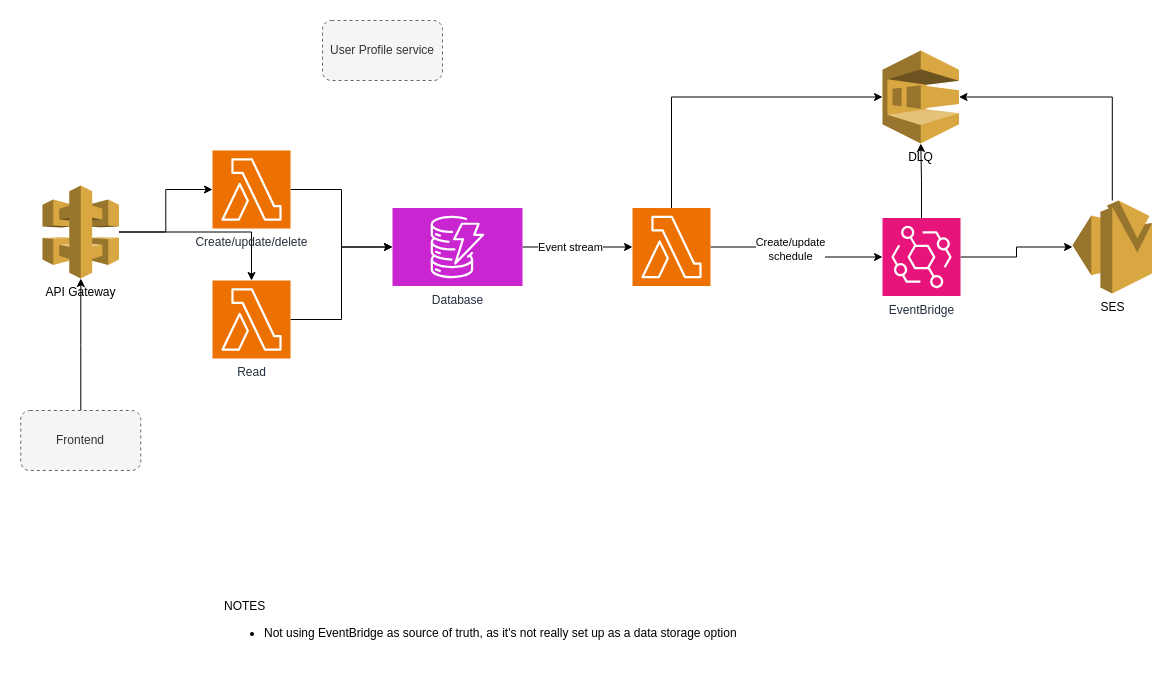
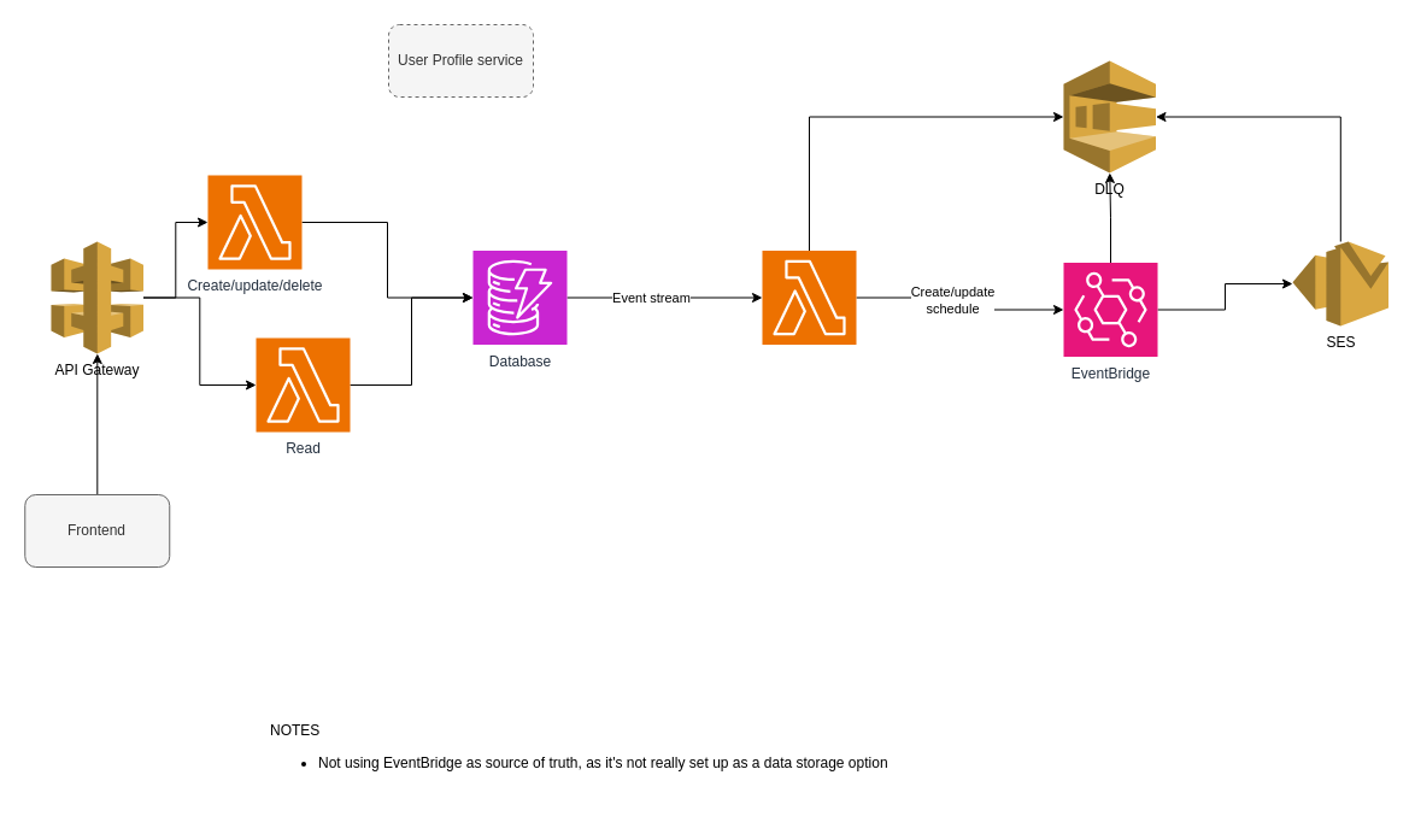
  <mxCell id="0" />
  <mxCell id="1" parent="0" />
- <mxCell id="2" value="SES" style="outlineConnect=0;dashed=0;verticalLabelPosition=bottom;verticalAlign=top;align=center;html=1;shape=mxgraph.aws3.ses;fillColor=#D9A741;gradientColor=none;" vertex="1" parent="1"><mxGeometry x="1072" y="200" width="79.5" height="93" as="geometry" /></mxCell>
+ <mxCell id="2" value="SES" style="outlineConnect=0;dashed=0;verticalLabelPosition=bottom;verticalAlign=top;align=center;html=1;shape=mxgraph.aws3.ses;fillColor=#D9A741;gradientColor=none;" vertex="1" parent="1"><mxGeometry x="1072" y="200" width="79.5" height="70" as="geometry" /></mxCell>
  <mxCell id="3" value="" style="edgeStyle=orthogonalEdgeStyle;rounded=0;orthogonalLoop=1;jettySize=auto;html=1;" edge="1" parent="1" source="5" target="2"><mxGeometry relative="1" as="geometry" /></mxCell>
  <mxCell id="4" value="" style="edgeStyle=orthogonalEdgeStyle;rounded=0;orthogonalLoop=1;jettySize=auto;html=1;" edge="1" parent="1" source="5" target="23"><mxGeometry relative="1" as="geometry" /></mxCell>
  <mxCell id="5" value="EventBridge" style="sketch=0;points=[[0,0,0],[0.25,0,0],[0.5,0,0],[0.75,0,0],[1,0,0],[0,1,0],[0.25,1,0],[0.5,1,0],[0.75,1,0],[1,1,0],[0,0.25,0],[0,0.5,0],[0,0.75,0],[1,0.25,0],[1,0.5,0],[1,0.75,0]];outlineConnect=0;fontColor=#232F3E;fillColor=#E7157B;strokeColor=#ffffff;dashed=0;verticalLabelPosition=bottom;verticalAlign=top;align=center;html=1;fontSize=12;fontStyle=0;aspect=fixed;shape=mxgraph.aws4.resourceIcon;resIcon=mxgraph.aws4.eventbridge;" vertex="1" parent="1"><mxGeometry x="882" y="217.5" width="78" height="78" as="geometry" /></mxCell>
  <mxCell id="6" value="User Profile service" style="rounded=1;whiteSpace=wrap;html=1;fillColor=#f5f5f5;fontColor=#333333;strokeColor=#666666;dashed=1;" vertex="1" parent="1"><mxGeometry x="322" y="20" width="120" height="60" as="geometry" /></mxCell>
  <mxCell id="7" value="&lt;span style=&quot;background-color: initial;&quot;&gt;NOTES&lt;br&gt;&lt;ul&gt;&lt;li&gt;&lt;span style=&quot;background-color: initial;&quot;&gt;Not using EventBridge as source of truth,&amp;nbsp;&lt;/span&gt;as it's not really set up as a data storage option&lt;/li&gt;&lt;/ul&gt;&lt;/span&gt;" style="text;html=1;align=left;verticalAlign=middle;resizable=0;points=[];autosize=1;strokeColor=none;fillColor=none;" vertex="1" parent="1"><mxGeometry x="222" y="590" width="540" height="70" as="geometry" /></mxCell>
  <mxCell id="8" value="" style="edgeStyle=orthogonalEdgeStyle;rounded=0;orthogonalLoop=1;jettySize=auto;html=1;" edge="1" parent="1" source="10" target="13"><mxGeometry relative="1" as="geometry" /></mxCell>
  <mxCell id="9" value="Event stream" style="edgeLabel;html=1;align=center;verticalAlign=middle;resizable=0;points=[];" vertex="1" connectable="0" parent="8"><mxGeometry x="-0.146" relative="1" as="geometry"><mxPoint as="offset" /></mxGeometry></mxCell>
- <mxCell id="10" value="Database" style="sketch=0;points=[[0,0,0],[0.25,0,0],[0.5,0,0],[0.75,0,0],[1,0,0],[0,1,0],[0.25,1,0],[0.5,1,0],[0.75,1,0],[1,1,0],[0,0.25,0],[0,0.5,0],[0,0.75,0],[1,0.25,0],[1,0.5,0],[1,0.75,0]];outlineConnect=0;fontColor=#232F3E;fillColor=#C925D1;strokeColor=#ffffff;dashed=0;verticalLabelPosition=bottom;verticalAlign=top;align=center;html=1;fontSize=12;fontStyle=0;aspect=fixed;shape=mxgraph.aws4.resourceIcon;resIcon=mxgraph.aws4.dynamodb;" vertex="1" parent="1"><mxGeometry x="392" y="207.5" width="130" height="78" as="geometry" /></mxCell>
+ <mxCell id="10" value="Database" style="sketch=0;points=[[0,0,0],[0.25,0,0],[0.5,0,0],[0.75,0,0],[1,0,0],[0,1,0],[0.25,1,0],[0.5,1,0],[0.75,1,0],[1,1,0],[0,0.25,0],[0,0.5,0],[0,0.75,0],[1,0.25,0],[1,0.5,0],[1,0.75,0]];outlineConnect=0;fontColor=#232F3E;fillColor=#C925D1;strokeColor=#ffffff;dashed=0;verticalLabelPosition=bottom;verticalAlign=top;align=center;html=1;fontSize=12;fontStyle=0;aspect=fixed;shape=mxgraph.aws4.resourceIcon;resIcon=mxgraph.aws4.dynamodb;" vertex="1" parent="1"><mxGeometry x="392" y="207.5" width="78" height="78" as="geometry" /></mxCell>
  <mxCell id="11" value="" style="edgeStyle=orthogonalEdgeStyle;rounded=0;orthogonalLoop=1;jettySize=auto;html=1;" edge="1" parent="1" source="13" target="5"><mxGeometry relative="1" as="geometry" /></mxCell>
  <mxCell id="12" value="Create/update&lt;br&gt;schedule" style="edgeLabel;html=1;align=center;verticalAlign=middle;resizable=0;points=[];" vertex="1" connectable="0" parent="11"><mxGeometry x="-0.13" y="-2" relative="1" as="geometry"><mxPoint as="offset" /></mxGeometry></mxCell>
  <mxCell id="13" value="" style="sketch=0;points=[[0,0,0],[0.25,0,0],[0.5,0,0],[0.75,0,0],[1,0,0],[0,1,0],[0.25,1,0],[0.5,1,0],[0.75,1,0],[1,1,0],[0,0.25,0],[0,0.5,0],[0,0.75,0],[1,0.25,0],[1,0.5,0],[1,0.75,0]];outlineConnect=0;fontColor=#232F3E;fillColor=#ED7100;strokeColor=#ffffff;dashed=0;verticalLabelPosition=bottom;verticalAlign=top;align=center;html=1;fontSize=12;fontStyle=0;aspect=fixed;shape=mxgraph.aws4.resourceIcon;resIcon=mxgraph.aws4.lambda;" vertex="1" parent="1"><mxGeometry x="632" y="207.5" width="78" height="78" as="geometry" /></mxCell>
  <mxCell id="14" value="" style="edgeStyle=orthogonalEdgeStyle;rounded=0;orthogonalLoop=1;jettySize=auto;html=1;" edge="1" parent="1" source="15" target="21"><mxGeometry relative="1" as="geometry" /></mxCell>
- <mxCell id="15" value="API Gateway" style="outlineConnect=0;dashed=0;verticalLabelPosition=bottom;verticalAlign=top;align=center;html=1;shape=mxgraph.aws3.api_gateway;fillColor=#D9A741;gradientColor=none;" vertex="1" parent="1"><mxGeometry x="42" y="185" width="76.5" height="93" as="geometry" /></mxCell>
+ <mxCell id="15" value="API Gateway" style="outlineConnect=0;dashed=0;verticalLabelPosition=bottom;verticalAlign=top;align=center;html=1;shape=mxgraph.aws3.api_gateway;fillColor=#D9A741;gradientColor=none;" vertex="1" parent="1"><mxGeometry x="42" y="200" width="76.5" height="93" as="geometry" /></mxCell>
  <mxCell id="16" value="" style="edgeStyle=orthogonalEdgeStyle;rounded=0;orthogonalLoop=1;jettySize=auto;html=1;" edge="1" parent="1" source="17" target="10"><mxGeometry relative="1" as="geometry" /></mxCell>
- <mxCell id="17" value="Create/update/delete" style="sketch=0;points=[[0,0,0],[0.25,0,0],[0.5,0,0],[0.75,0,0],[1,0,0],[0,1,0],[0.25,1,0],[0.5,1,0],[0.75,1,0],[1,1,0],[0,0.25,0],[0,0.5,0],[0,0.75,0],[1,0.25,0],[1,0.5,0],[1,0.75,0]];outlineConnect=0;fontColor=#232F3E;fillColor=#ED7100;strokeColor=#ffffff;dashed=0;verticalLabelPosition=bottom;verticalAlign=top;align=center;html=1;fontSize=12;fontStyle=0;aspect=fixed;shape=mxgraph.aws4.resourceIcon;resIcon=mxgraph.aws4.lambda;" vertex="1" parent="1"><mxGeometry x="212" y="150" width="78" height="78" as="geometry" /></mxCell>
+ <mxCell id="17" value="Create/update/delete" style="sketch=0;points=[[0,0,0],[0.25,0,0],[0.5,0,0],[0.75,0,0],[1,0,0],[0,1,0],[0.25,1,0],[0.5,1,0],[0.75,1,0],[1,1,0],[0,0.25,0],[0,0.5,0],[0,0.75,0],[1,0.25,0],[1,0.5,0],[1,0.75,0]];outlineConnect=0;fontColor=#232F3E;fillColor=#ED7100;strokeColor=#ffffff;dashed=0;verticalLabelPosition=bottom;verticalAlign=top;align=center;html=1;fontSize=12;fontStyle=0;aspect=fixed;shape=mxgraph.aws4.resourceIcon;resIcon=mxgraph.aws4.lambda;" vertex="1" parent="1"><mxGeometry x="172" y="145" width="78" height="78" as="geometry" /></mxCell>
  <mxCell id="18" value="" style="edgeStyle=orthogonalEdgeStyle;rounded=0;orthogonalLoop=1;jettySize=auto;html=1;" edge="1" parent="1" source="19" target="15"><mxGeometry relative="1" as="geometry" /></mxCell>
- <mxCell id="19" value="Frontend" style="rounded=1;whiteSpace=wrap;html=1;fillColor=#f5f5f5;fontColor=#333333;strokeColor=#666666;dashed=1;" vertex="1" parent="1"><mxGeometry x="20.25" y="410" width="120" height="60" as="geometry" /></mxCell>
+ <mxCell id="19" value="Frontend" style="rounded=1;whiteSpace=wrap;html=1;fillColor=#f5f5f5;fontColor=#333333;strokeColor=#666666;" vertex="1" parent="1"><mxGeometry x="20.25" y="410" width="120" height="60" as="geometry" /></mxCell>
  <mxCell id="20" style="edgeStyle=orthogonalEdgeStyle;rounded=0;orthogonalLoop=1;jettySize=auto;html=1;" edge="1" parent="1" source="21" target="10"><mxGeometry relative="1" as="geometry" /></mxCell>
  <mxCell id="21" value="Read" style="sketch=0;points=[[0,0,0],[0.25,0,0],[0.5,0,0],[0.75,0,0],[1,0,0],[0,1,0],[0.25,1,0],[0.5,1,0],[0.75,1,0],[1,1,0],[0,0.25,0],[0,0.5,0],[0,0.75,0],[1,0.25,0],[1,0.5,0],[1,0.75,0]];outlineConnect=0;fontColor=#232F3E;fillColor=#ED7100;strokeColor=#ffffff;dashed=0;verticalLabelPosition=bottom;verticalAlign=top;align=center;html=1;fontSize=12;fontStyle=0;aspect=fixed;shape=mxgraph.aws4.resourceIcon;resIcon=mxgraph.aws4.lambda;" vertex="1" parent="1"><mxGeometry x="212" y="280" width="78" height="78" as="geometry" /></mxCell>
  <mxCell id="22" style="edgeStyle=orthogonalEdgeStyle;rounded=0;orthogonalLoop=1;jettySize=auto;html=1;entryX=0;entryY=0.5;entryDx=0;entryDy=0;entryPerimeter=0;" edge="1" parent="1" source="15" target="17"><mxGeometry relative="1" as="geometry" /></mxCell>
  <mxCell id="23" value="DLQ" style="outlineConnect=0;dashed=0;verticalLabelPosition=bottom;verticalAlign=top;align=center;html=1;shape=mxgraph.aws3.sqs;fillColor=#D9A741;gradientColor=none;" vertex="1" parent="1"><mxGeometry x="882" y="50" width="76.5" height="93" as="geometry" /></mxCell>
  <mxCell id="24" style="edgeStyle=orthogonalEdgeStyle;rounded=0;orthogonalLoop=1;jettySize=auto;html=1;entryX=1;entryY=0.5;entryDx=0;entryDy=0;entryPerimeter=0;" edge="1" parent="1" source="2" target="23"><mxGeometry relative="1" as="geometry"><Array as="points"><mxPoint x="1112" y="97" /></Array></mxGeometry></mxCell>
  <mxCell id="25" style="edgeStyle=orthogonalEdgeStyle;rounded=0;orthogonalLoop=1;jettySize=auto;html=1;entryX=0;entryY=0.5;entryDx=0;entryDy=0;entryPerimeter=0;" edge="1" parent="1" source="13" target="23"><mxGeometry relative="1" as="geometry"><Array as="points"><mxPoint x="671" y="97" /></Array></mxGeometry></mxCell>
